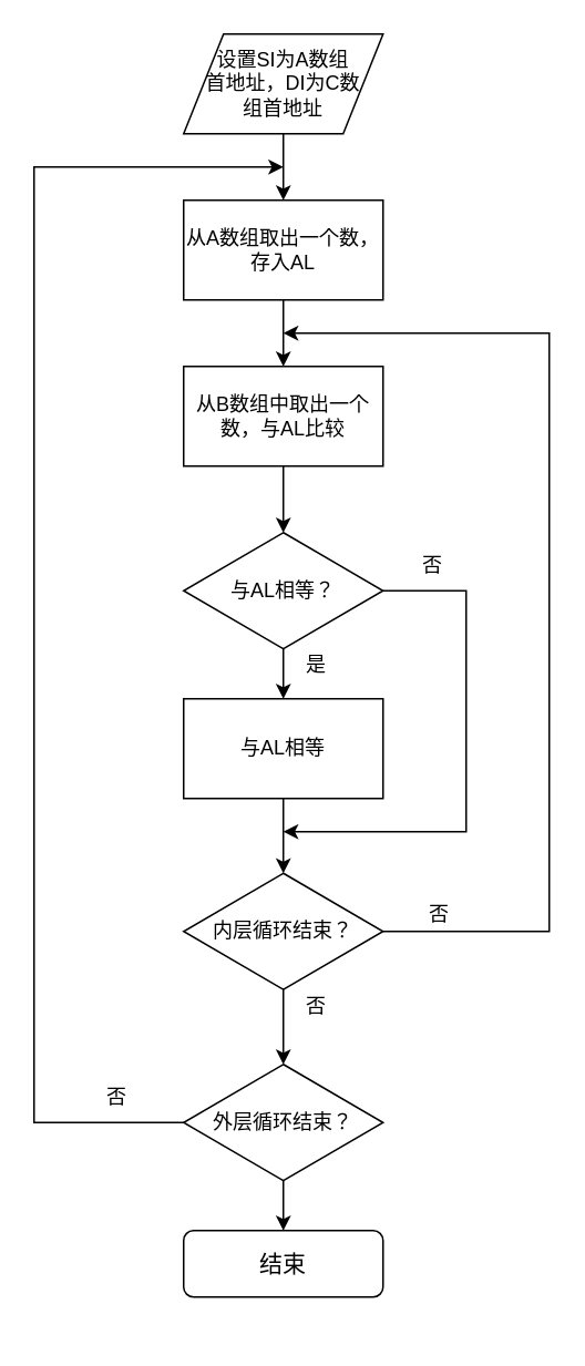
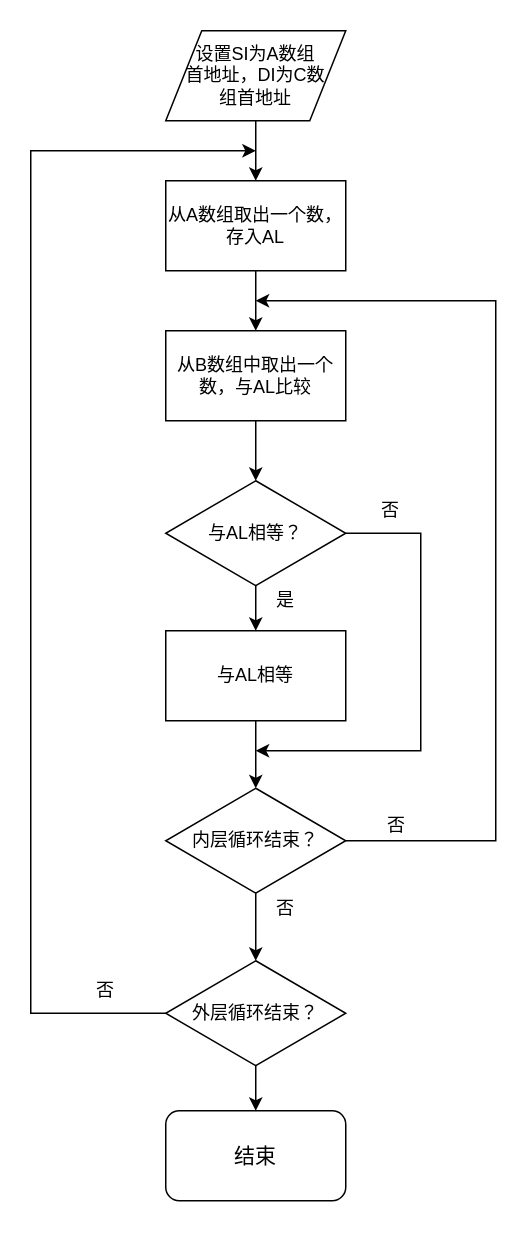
  <mxCell id="0" />
  <mxCell id="1" parent="0" />
  <mxCell id="2" value="" style="edgeStyle=orthogonalEdgeStyle;rounded=0;orthogonalLoop=1;jettySize=auto;html=1;entryX=0.5;entryY=0;entryDx=0;entryDy=0;" edge="1" parent="1" source="3" target="5"><mxGeometry relative="1" as="geometry"><mxPoint x="170" y="160" as="targetPoint" /></mxGeometry></mxCell>
  <mxCell id="3" value="设置SI为A数组&lt;br&gt;首地址，DI为C数&lt;br&gt;组首地址" style="shape=parallelogram;perimeter=parallelogramPerimeter;whiteSpace=wrap;html=1;" vertex="1" parent="1"><mxGeometry x="110" y="20" width="120" height="60" as="geometry" /></mxCell>
  <mxCell id="4" value="" style="edgeStyle=orthogonalEdgeStyle;rounded=0;orthogonalLoop=1;jettySize=auto;html=1;" edge="1" parent="1" source="5" target="7"><mxGeometry relative="1" as="geometry" /></mxCell>
  <mxCell id="5" value="从A数组取出一个数，存入AL" style="rounded=0;whiteSpace=wrap;html=1;" vertex="1" parent="1"><mxGeometry x="110" y="120" width="120" height="60" as="geometry" /></mxCell>
  <mxCell id="6" value="" style="edgeStyle=orthogonalEdgeStyle;rounded=0;orthogonalLoop=1;jettySize=auto;html=1;entryX=0.5;entryY=0;entryDx=0;entryDy=0;" edge="1" parent="1" source="7" target="10"><mxGeometry relative="1" as="geometry"><mxPoint x="170" y="330" as="targetPoint" /></mxGeometry></mxCell>
  <mxCell id="7" value="从B数组中取出一个数，与AL比较" style="rounded=0;whiteSpace=wrap;html=1;" vertex="1" parent="1"><mxGeometry x="110" y="220" width="120" height="60" as="geometry" /></mxCell>
  <mxCell id="8" value="" style="edgeStyle=orthogonalEdgeStyle;rounded=0;orthogonalLoop=1;jettySize=auto;html=1;exitX=1;exitY=0.5;exitDx=0;exitDy=0;" edge="1" parent="1" source="10"><mxGeometry relative="1" as="geometry"><mxPoint x="170" y="500" as="targetPoint" /><Array as="points"><mxPoint x="280" y="355" /><mxPoint x="280" y="500" /></Array></mxGeometry></mxCell>
  <mxCell id="9" value="" style="edgeStyle=orthogonalEdgeStyle;rounded=0;orthogonalLoop=1;jettySize=auto;html=1;" edge="1" parent="1" source="10"><mxGeometry relative="1" as="geometry"><mxPoint x="170" y="420" as="targetPoint" /></mxGeometry></mxCell>
  <mxCell id="10" value="与AL相等？" style="rhombus;whiteSpace=wrap;html=1;" vertex="1" parent="1"><mxGeometry x="110" y="320" width="120" height="70" as="geometry" /></mxCell>
  <mxCell id="11" value="否" style="text;html=1;strokeColor=none;fillColor=none;align=center;verticalAlign=middle;whiteSpace=wrap;rounded=0;" vertex="1" parent="1"><mxGeometry x="240" y="330" width="40" height="20" as="geometry" /></mxCell>
  <mxCell id="12" value="" style="edgeStyle=orthogonalEdgeStyle;rounded=0;orthogonalLoop=1;jettySize=auto;html=1;entryX=0.5;entryY=0;entryDx=0;entryDy=0;" edge="1" parent="1" source="13" target="17"><mxGeometry relative="1" as="geometry"><mxPoint x="170" y="525" as="targetPoint" /></mxGeometry></mxCell>
  <mxCell id="13" value="与AL相等" style="rounded=0;whiteSpace=wrap;html=1;" vertex="1" parent="1"><mxGeometry x="110" y="420" width="120" height="60" as="geometry" /></mxCell>
  <mxCell id="14" value="是" style="text;html=1;strokeColor=none;fillColor=none;align=center;verticalAlign=middle;whiteSpace=wrap;rounded=0;" vertex="1" parent="1"><mxGeometry x="170" y="390" width="40" height="20" as="geometry" /></mxCell>
  <mxCell id="15" value="" style="edgeStyle=orthogonalEdgeStyle;rounded=0;orthogonalLoop=1;jettySize=auto;html=1;" edge="1" parent="1" source="17"><mxGeometry relative="1" as="geometry"><mxPoint x="170" y="200" as="targetPoint" /><Array as="points"><mxPoint x="330" y="560" /><mxPoint x="330" y="200" /></Array></mxGeometry></mxCell>
  <mxCell id="16" value="" style="edgeStyle=orthogonalEdgeStyle;rounded=0;orthogonalLoop=1;jettySize=auto;html=1;entryX=0.5;entryY=0;entryDx=0;entryDy=0;" edge="1" parent="1" source="17" target="22"><mxGeometry relative="1" as="geometry"><mxPoint x="170" y="640" as="targetPoint" /></mxGeometry></mxCell>
  <mxCell id="17" value="内层循环结束？" style="rhombus;whiteSpace=wrap;html=1;" vertex="1" parent="1"><mxGeometry x="110" y="525" width="120" height="70" as="geometry" /></mxCell>
  <mxCell id="18" value="否" style="text;html=1;strokeColor=none;fillColor=none;align=center;verticalAlign=middle;whiteSpace=wrap;rounded=0;" vertex="1" parent="1"><mxGeometry x="244" y="540" width="40" height="20" as="geometry" /></mxCell>
  <mxCell id="19" value="否" style="text;html=1;strokeColor=none;fillColor=none;align=center;verticalAlign=middle;whiteSpace=wrap;rounded=0;" vertex="1" parent="1"><mxGeometry x="170" y="595" width="40" height="20" as="geometry" /></mxCell>
  <mxCell id="20" value="" style="edgeStyle=orthogonalEdgeStyle;rounded=0;orthogonalLoop=1;jettySize=auto;html=1;" edge="1" parent="1" source="22"><mxGeometry relative="1" as="geometry"><mxPoint x="170" y="100" as="targetPoint" /><Array as="points"><mxPoint x="20" y="675" /><mxPoint x="20" y="100" /></Array></mxGeometry></mxCell>
  <mxCell id="21" value="" style="edgeStyle=orthogonalEdgeStyle;rounded=0;orthogonalLoop=1;jettySize=auto;html=1;entryX=0.5;entryY=0;entryDx=0;entryDy=0;" edge="1" parent="1" source="22" target="24"><mxGeometry relative="1" as="geometry"><mxPoint x="170" y="740" as="targetPoint" /></mxGeometry></mxCell>
  <mxCell id="22" value="外层循环结束？" style="rhombus;whiteSpace=wrap;html=1;" vertex="1" parent="1"><mxGeometry x="110" y="640" width="120" height="70" as="geometry" /></mxCell>
  <mxCell id="23" value="否" style="text;html=1;strokeColor=none;fillColor=none;align=center;verticalAlign=middle;whiteSpace=wrap;rounded=0;" vertex="1" parent="1"><mxGeometry x="50" y="650" width="40" height="20" as="geometry" /></mxCell>
- <mxCell id="24" value="&lt;font style=&quot;font-size: 14px&quot;&gt;结束&lt;/font&gt;" style="rounded=1;whiteSpace=wrap;html=1;" vertex="1" parent="1"><mxGeometry x="110" y="740" width="120" height="40" as="geometry" /></mxCell>
+ <mxCell id="24" value="&lt;font style=&quot;font-size: 14px&quot;&gt;结束&lt;/font&gt;" style="rounded=1;whiteSpace=wrap;html=1;" vertex="1" parent="1"><mxGeometry x="110" y="740" width="120" height="60" as="geometry" /></mxCell>
